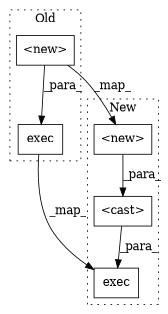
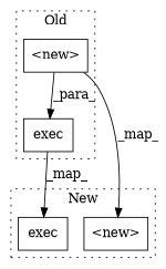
  digraph {
    node [a=14 l="5,1" shape=box]
    n1 [l="15,1" label="<new>" s="14866,14909"]
    n2 [a=32 label=exec s="14861,14910"]
    n3 [l="12,1" label="<new>" s="14981,15025"]
-   n4 [a=11 l=11 label="<cast>" s=14970]
    n5 [a=32 label=exec s="14965,15026"]
    subgraph cluster_1 {
      label=Old
      style=dotted
      n1
      n2
    }
    subgraph cluster_2 {
      label=New
      style=dotted
      n3
-     n4
      n5
    }
    n1 -> n2 [label=_para_]
    n1 -> n3 [label=_map_]
    n2 -> n5 [label=_map_]
-   n3 -> n4 [label=_para_]
-   n4 -> n5 [label=_para_]
  }
